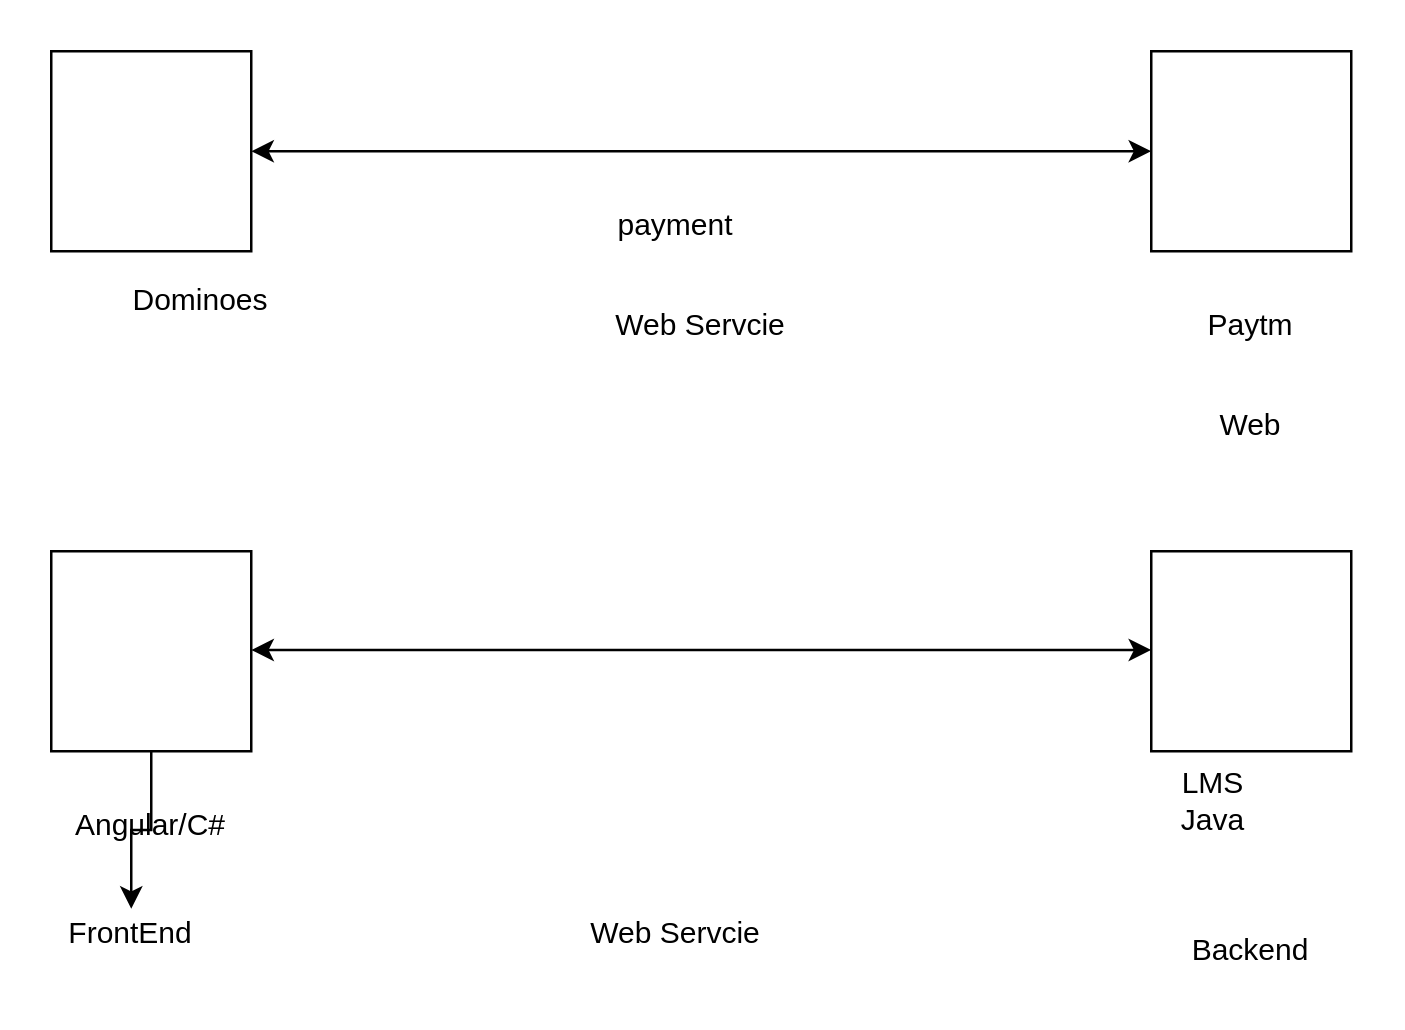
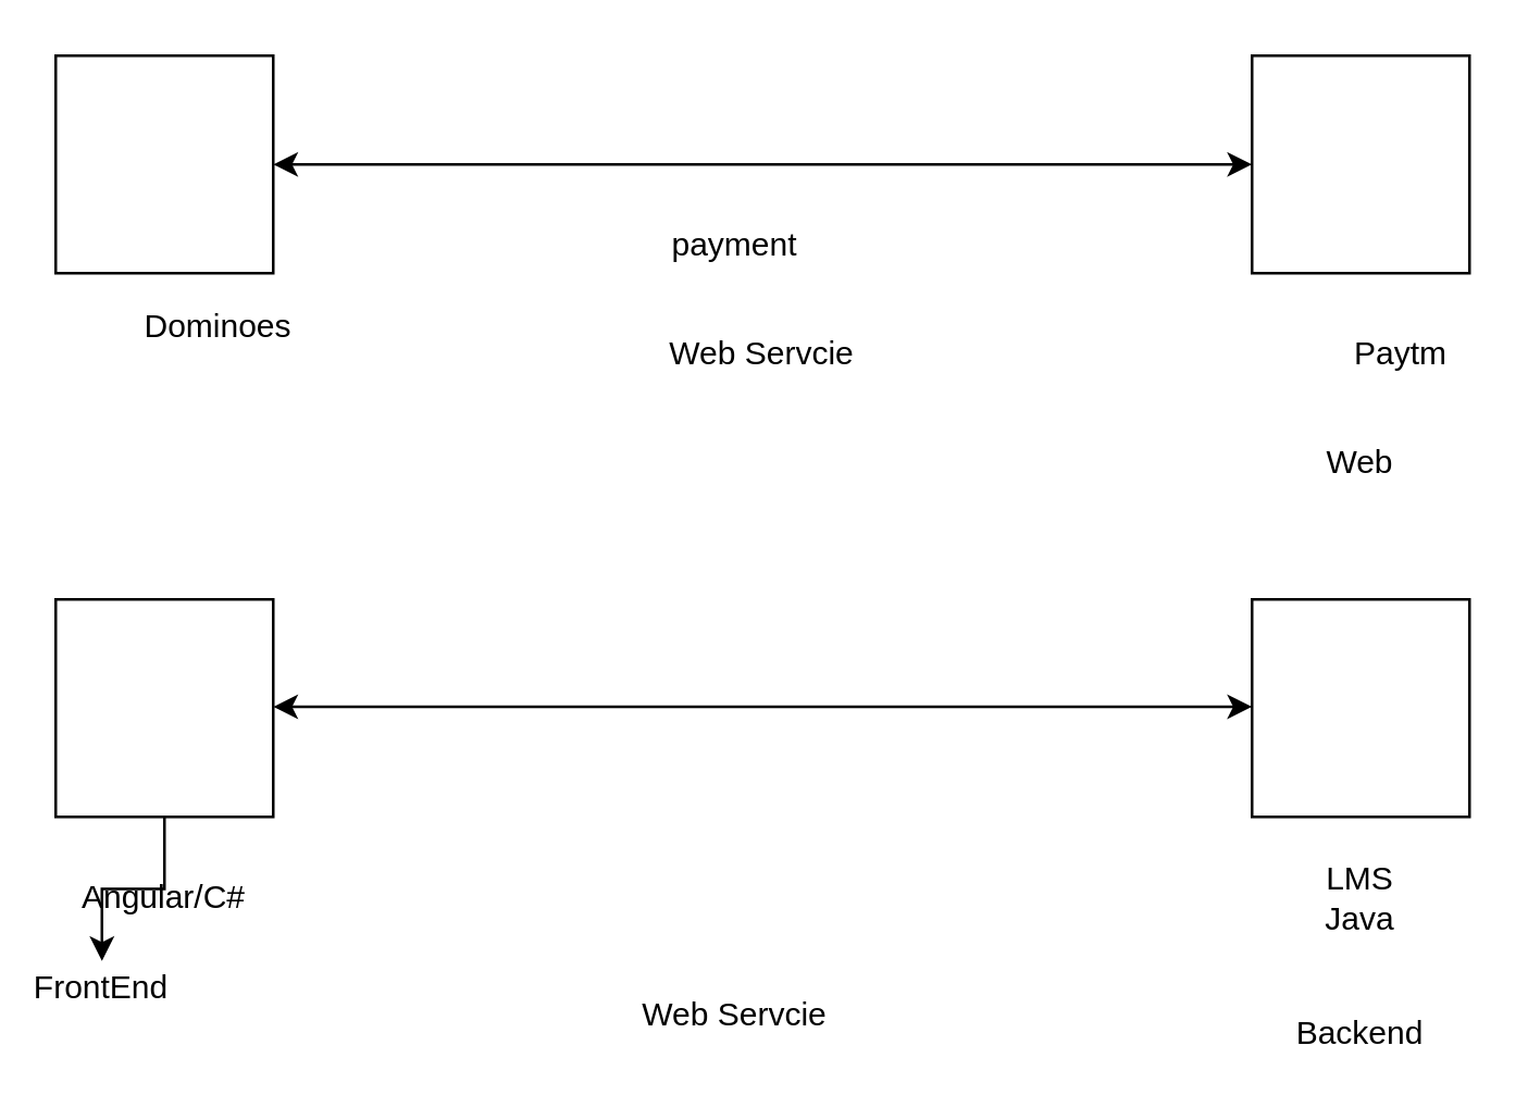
  <mxCell id="0" />
  <mxCell id="1" parent="0" />
  <mxCell id="2" value="" style="whiteSpace=wrap;html=1;aspect=fixed;" vertex="1" parent="1"><mxGeometry x="20" y="20" width="80" height="80" as="geometry" /></mxCell>
  <mxCell id="3" value="" style="whiteSpace=wrap;html=1;aspect=fixed;" vertex="1" parent="1"><mxGeometry x="460" y="20" width="80" height="80" as="geometry" /></mxCell>
  <mxCell id="4" value="Dominoes&lt;br&gt;" style="text;html=1;strokeColor=none;fillColor=none;align=center;verticalAlign=middle;whiteSpace=wrap;rounded=0;" vertex="1" parent="1"><mxGeometry x="60" y="110" width="40" height="20" as="geometry" /></mxCell>
- <mxCell id="5" value="Paytm" style="text;html=1;strokeColor=none;fillColor=none;align=center;verticalAlign=middle;whiteSpace=wrap;rounded=0;" vertex="1" parent="1"><mxGeometry x="480" y="120" width="40" height="20" as="geometry" /></mxCell>
+ <mxCell id="5" value="Paytm" style="text;html=1;strokeColor=none;fillColor=none;align=center;verticalAlign=middle;whiteSpace=wrap;rounded=0;" vertex="1" parent="1"><mxGeometry x="495" y="120" width="40" height="20" as="geometry" /></mxCell>
  <mxCell id="6" value="payment" style="text;html=1;strokeColor=none;fillColor=none;align=center;verticalAlign=middle;whiteSpace=wrap;rounded=0;" vertex="1" parent="1"><mxGeometry x="250" y="80" width="40" height="20" as="geometry" /></mxCell>
  <mxCell id="7" value="Web" style="text;html=1;strokeColor=none;fillColor=none;align=center;verticalAlign=middle;whiteSpace=wrap;rounded=0;" vertex="1" parent="1"><mxGeometry x="480" y="160" width="40" height="20" as="geometry" /></mxCell>
  <mxCell id="8" value="Web Servcie" style="text;html=1;strokeColor=none;fillColor=none;align=center;verticalAlign=middle;whiteSpace=wrap;rounded=0;" vertex="1" parent="1"><mxGeometry x="230" y="120" width="100" height="20" as="geometry" /></mxCell>
  <mxCell id="9" value="" style="whiteSpace=wrap;html=1;aspect=fixed;" vertex="1" parent="1"><mxGeometry x="460" y="220" width="80" height="80" as="geometry" /></mxCell>
- <mxCell id="10" value="LMS Java" style="text;html=1;strokeColor=none;fillColor=none;align=center;verticalAlign=middle;whiteSpace=wrap;rounded=0;" vertex="1" parent="1"><mxGeometry x="465" y="310" width="40" height="20" as="geometry" /></mxCell>
+ <mxCell id="10" value="LMS Java" style="text;html=1;strokeColor=none;fillColor=none;align=center;verticalAlign=middle;whiteSpace=wrap;rounded=0;" vertex="1" parent="1"><mxGeometry x="480" y="320" width="40" height="20" as="geometry" /></mxCell>
  <mxCell id="11" value="" style="edgeStyle=orthogonalEdgeStyle;rounded=0;orthogonalLoop=1;jettySize=auto;html=1;" edge="1" parent="1" source="12" target="15"><mxGeometry relative="1" as="geometry" /></mxCell>
  <mxCell id="12" value="" style="whiteSpace=wrap;html=1;aspect=fixed;" vertex="1" parent="1"><mxGeometry x="20" y="220" width="80" height="80" as="geometry" /></mxCell>
  <mxCell id="13" value="Angular/C#" style="text;html=1;strokeColor=none;fillColor=none;align=center;verticalAlign=middle;whiteSpace=wrap;rounded=0;" vertex="1" parent="1"><mxGeometry x="40" y="320" width="40" height="20" as="geometry" /></mxCell>
  <mxCell id="14" value="Backend" style="text;html=1;strokeColor=none;fillColor=none;align=center;verticalAlign=middle;whiteSpace=wrap;rounded=0;" vertex="1" parent="1"><mxGeometry x="480" y="370" width="40" height="20" as="geometry" /></mxCell>
- <mxCell id="15" value="FrontEnd" style="text;html=1;strokeColor=none;fillColor=none;align=center;verticalAlign=middle;whiteSpace=wrap;rounded=0;" vertex="1" parent="1"><mxGeometry x="32" y="363" width="40" height="20" as="geometry" /></mxCell>
+ <mxCell id="15" value="FrontEnd" style="text;html=1;strokeColor=none;fillColor=none;align=center;verticalAlign=middle;whiteSpace=wrap;rounded=0;" vertex="1" parent="1"><mxGeometry x="17" y="353" width="40" height="20" as="geometry" /></mxCell>
  <mxCell id="16" style="edgeStyle=orthogonalEdgeStyle;rounded=0;orthogonalLoop=1;jettySize=auto;html=1;exitX=0.5;exitY=1;exitDx=0;exitDy=0;" edge="1" parent="1" source="15" target="15"><mxGeometry relative="1" as="geometry" /></mxCell>
  <mxCell id="17" value="Web Servcie" style="text;html=1;strokeColor=none;fillColor=none;align=center;verticalAlign=middle;whiteSpace=wrap;rounded=0;" vertex="1" parent="1"><mxGeometry x="220" y="363" width="100" height="20" as="geometry" /></mxCell>
  <mxCell id="18" value="" style="endArrow=classic;startArrow=classic;html=1;exitX=1;exitY=0.5;exitDx=0;exitDy=0;entryX=0;entryY=0.5;entryDx=0;entryDy=0;" edge="1" parent="1" source="2" target="3"><mxGeometry width="50" height="50" relative="1" as="geometry"><mxPoint x="310" y="250" as="sourcePoint" /><mxPoint x="360" y="200" as="targetPoint" /></mxGeometry></mxCell>
  <mxCell id="19" value="" style="endArrow=classic;startArrow=classic;html=1;exitX=1;exitY=0.5;exitDx=0;exitDy=0;entryX=0;entryY=0.5;entryDx=0;entryDy=0;" edge="1" parent="1"><mxGeometry width="50" height="50" relative="1" as="geometry"><mxPoint x="100" y="259.5" as="sourcePoint" /><mxPoint x="460" y="259.5" as="targetPoint" /></mxGeometry></mxCell>
